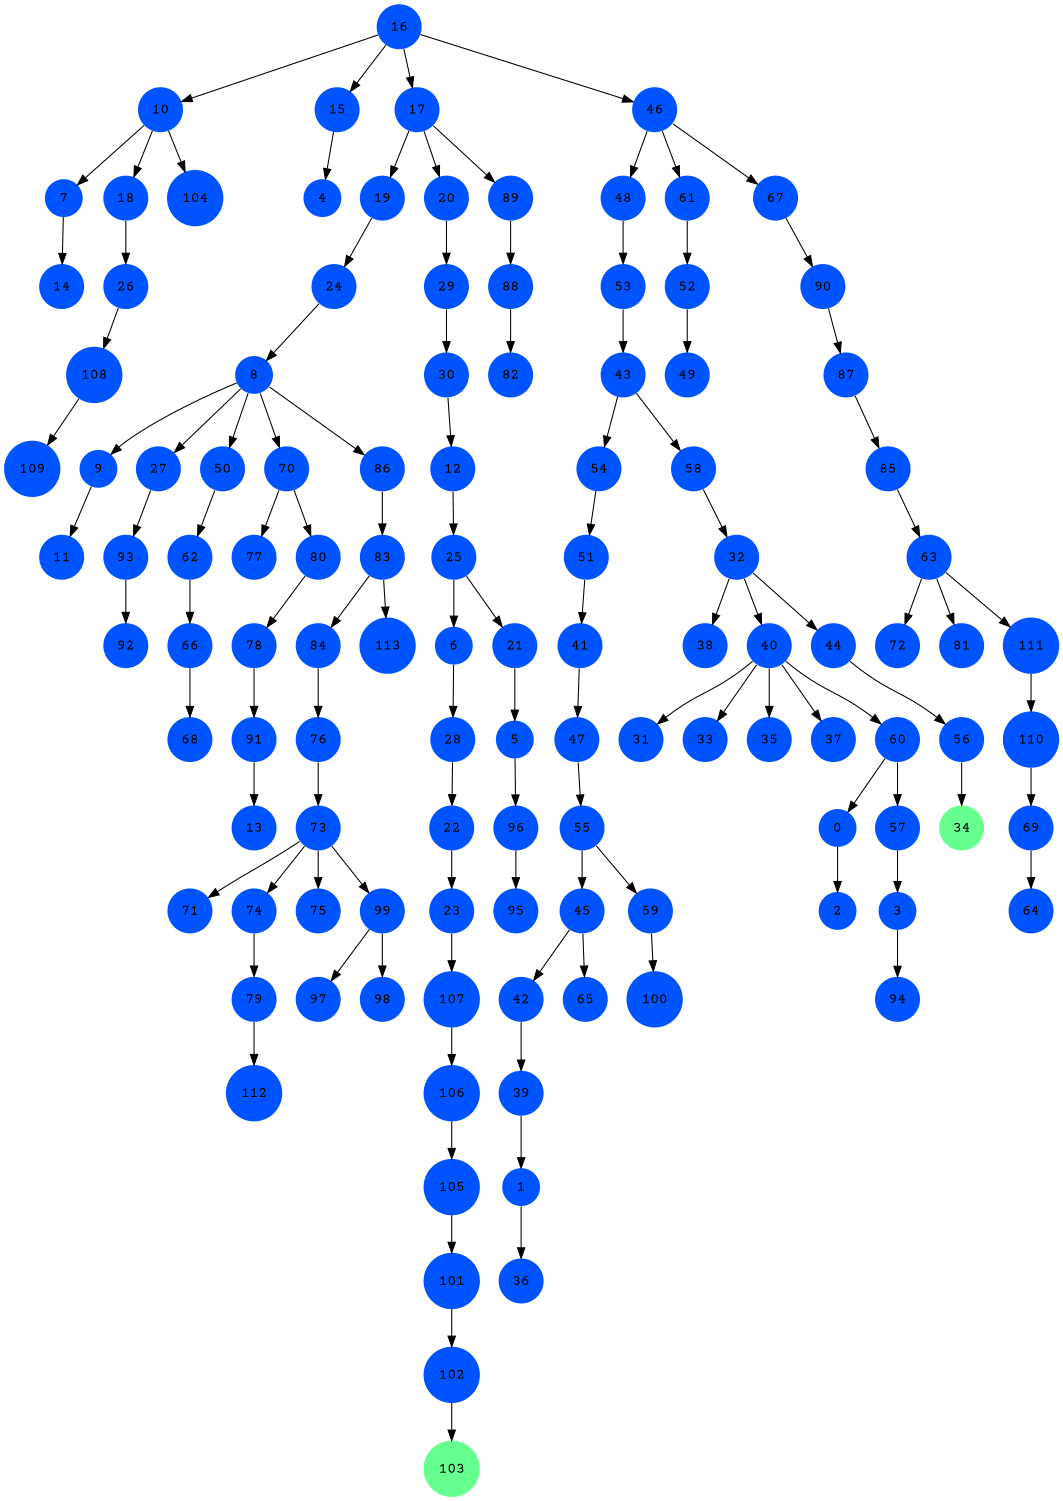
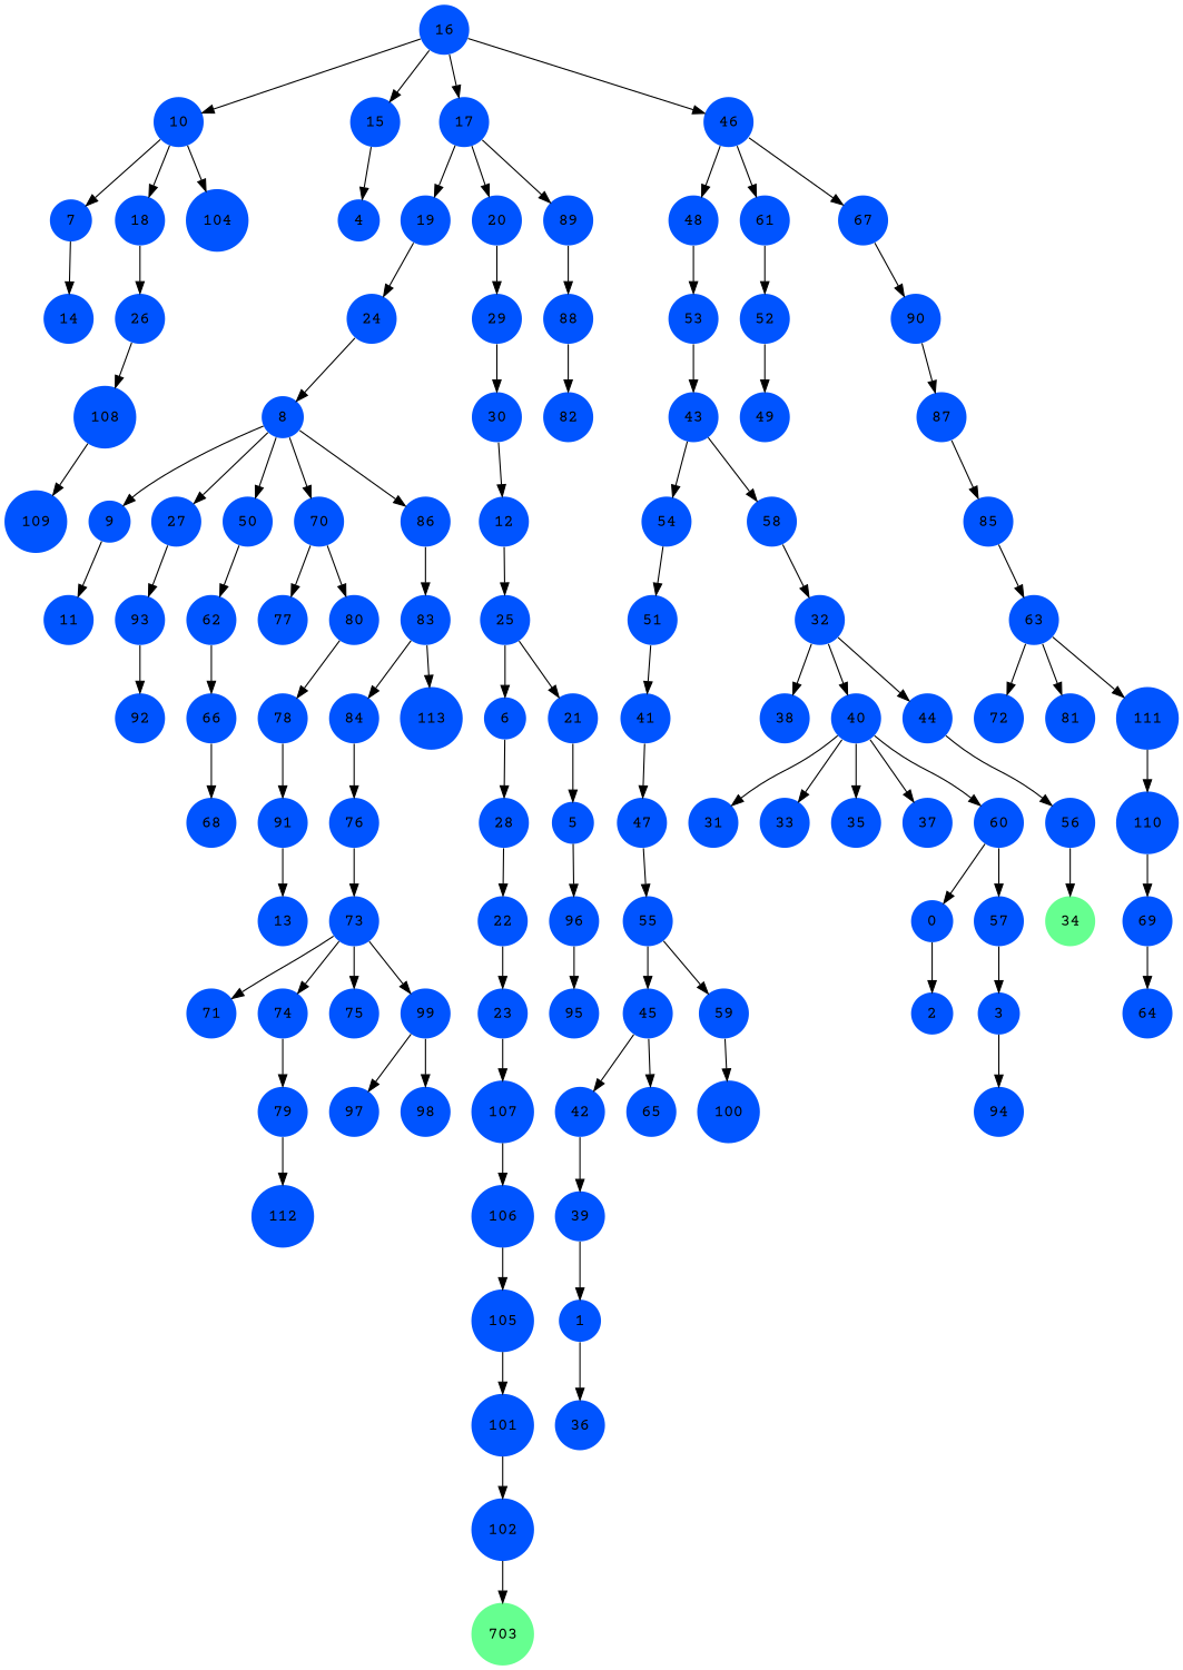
  digraph {
    fontname="Courier Prime"
    node [fillcolor="#0054ff" penwidth=0 shape=circle style=filled fontname="Courier Prime"]
    edge [fontname="Courier Prime"]
    0
    2
    1
    36
    3
    94
    4
    5
    96
    6
    28
    7
    14
    8
    9
    27
    50
    70
    86
    11
    10
    18
    104
    12
    25
    13
    15
    16
    17
    46
    19
    20
    89
    26
    24
    29
    21
    22
    23
    107
    108
    93
    30
    31
    32
    38
    40
    44
    33
    34 [fillcolor="#66ff90"]
    35
    37
    39
    60
    41
    47
    42
    43
    54
    58
    56
    45
    65
    48
    61
    67
    55
    53
    49
    62
    51
    52
    59
    57
    100
    66
    63
    72
    81
    111
    64
    68
    90
    69
    77
    80
    71
    73
    74
    75
    99
    79
    76
    78
    91
    112
    82
    83
    84
    113
    85
    87
    88
    92
    95
    97
    98
    101
    102
-   103 [fillcolor="#66ff90"]
+   103 [fillcolor="#66ff90" label=703]
    105
    106
    109
    110
    0 -> 2
    1 -> 36
    3 -> 94
    5 -> 96
    96 -> 95
    6 -> 28
    28 -> 22
    7 -> 14
    8 -> 9
    8 -> 27
    8 -> 50
    8 -> 70
    8 -> 86
    9 -> 11
    27 -> 93
    50 -> 62
    70 -> 77
    70 -> 80
    86 -> 83
    10 -> 7
    10 -> 18
    10 -> 104
    18 -> 26
    12 -> 25
    25 -> 6
    25 -> 21
    15 -> 4
    16 -> 10
    16 -> 15
    16 -> 17
    16 -> 46
    17 -> 19
    17 -> 20
    17 -> 89
    46 -> 48
    46 -> 61
    46 -> 67
    19 -> 24
    20 -> 29
    89 -> 88
    26 -> 108
    24 -> 8
    29 -> 30
    21 -> 5
    22 -> 23
    23 -> 107
    107 -> 106
    108 -> 109
    93 -> 92
    30 -> 12
    32 -> 38
    32 -> 40
    32 -> 44
    40 -> 31
    40 -> 33
    40 -> 35
    40 -> 37
    40 -> 60
    44 -> 56
    39 -> 1
    60 -> 0
    60 -> 57
    41 -> 47
    47 -> 55
    42 -> 39
    43 -> 54
    43 -> 58
    54 -> 51
    58 -> 32
    56 -> 34
    45 -> 42
    45 -> 65
    48 -> 53
    61 -> 52
    67 -> 90
    55 -> 45
    55 -> 59
    53 -> 43
    62 -> 66
    51 -> 41
    52 -> 49
    59 -> 100
    57 -> 3
    66 -> 68
    63 -> 72
    63 -> 81
    63 -> 111
    111 -> 110
    90 -> 87
    69 -> 64
    80 -> 78
    73 -> 71
    73 -> 74
    73 -> 75
    73 -> 99
    74 -> 79
    99 -> 97
    99 -> 98
    79 -> 112
    76 -> 73
    78 -> 91
    91 -> 13
    83 -> 84
    83 -> 113
    84 -> 76
    85 -> 63
    87 -> 85
    88 -> 82
    101 -> 102
    102 -> 103
    105 -> 101
    106 -> 105
    110 -> 69
  }
